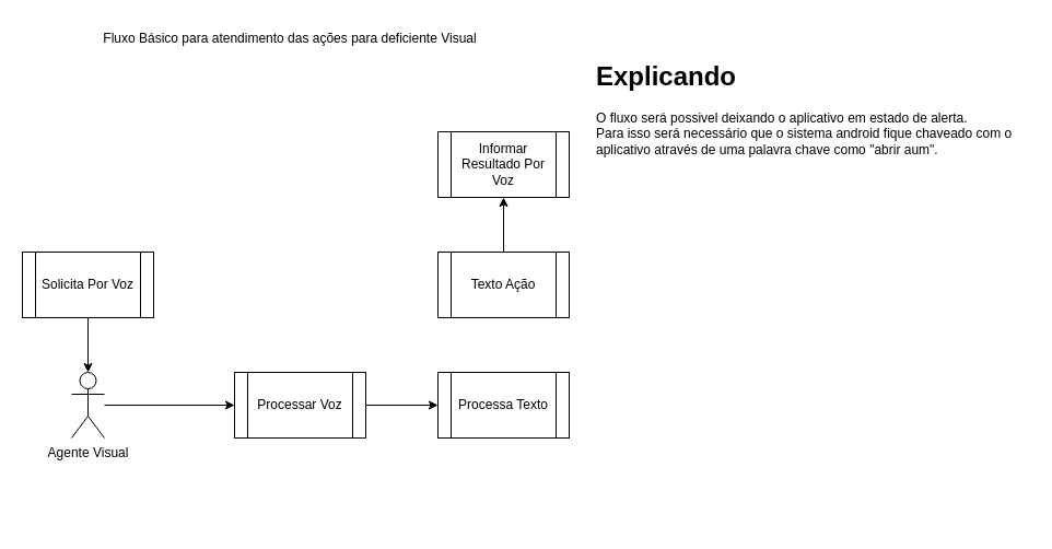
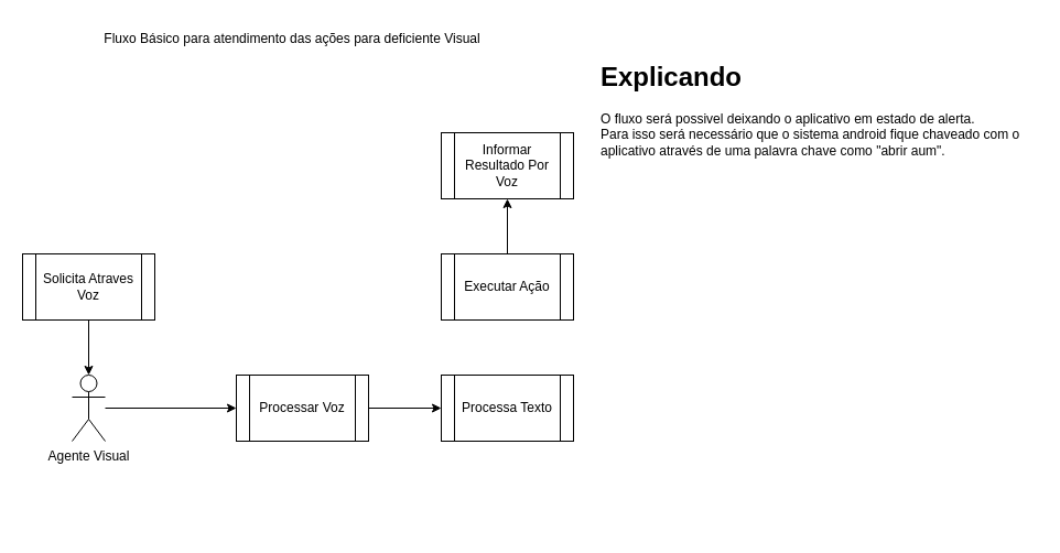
  <mxCell id="0" />
  <mxCell id="1" parent="0" />
  <mxCell id="2" style="edgeStyle=orthogonalEdgeStyle;rounded=0;orthogonalLoop=1;jettySize=auto;html=1;entryX=0;entryY=0.5;entryDx=0;entryDy=0;" edge="1" parent="1" source="3" target="7"><mxGeometry relative="1" as="geometry" /></mxCell>
  <mxCell id="3" value="Agente Visual" style="shape=umlActor;verticalLabelPosition=bottom;verticalAlign=top;html=1;outlineConnect=0;" vertex="1" parent="1"><mxGeometry x="65" y="340" width="30" height="60" as="geometry" /></mxCell>
  <mxCell id="4" style="edgeStyle=orthogonalEdgeStyle;rounded=0;orthogonalLoop=1;jettySize=auto;html=1;entryX=0.5;entryY=0;entryDx=0;entryDy=0;entryPerimeter=0;" edge="1" parent="1" source="5" target="3"><mxGeometry relative="1" as="geometry" /></mxCell>
- <mxCell id="5" value="Solicita Por Voz" style="shape=process;whiteSpace=wrap;html=1;backgroundOutline=1;" vertex="1" parent="1"><mxGeometry x="20" y="230" width="120" height="60" as="geometry" /></mxCell>
+ <mxCell id="5" value="Solicita Atraves Voz" style="shape=process;whiteSpace=wrap;html=1;backgroundOutline=1;" vertex="1" parent="1"><mxGeometry x="20" y="230" width="120" height="60" as="geometry" /></mxCell>
  <mxCell id="6" style="edgeStyle=orthogonalEdgeStyle;rounded=0;orthogonalLoop=1;jettySize=auto;html=1;entryX=0;entryY=0.5;entryDx=0;entryDy=0;" edge="1" parent="1" source="7" target="8"><mxGeometry relative="1" as="geometry" /></mxCell>
  <mxCell id="7" value="Processar Voz" style="shape=process;whiteSpace=wrap;html=1;backgroundOutline=1;" vertex="1" parent="1"><mxGeometry x="214" y="340" width="120" height="60" as="geometry" /></mxCell>
  <mxCell id="8" value="Processa Texto" style="shape=process;whiteSpace=wrap;html=1;backgroundOutline=1;" vertex="1" parent="1"><mxGeometry x="400" y="340" width="120" height="60" as="geometry" /></mxCell>
  <mxCell id="9" style="edgeStyle=orthogonalEdgeStyle;rounded=0;orthogonalLoop=1;jettySize=auto;html=1;entryX=0.5;entryY=1;entryDx=0;entryDy=0;" edge="1" parent="1" source="10" target="11"><mxGeometry relative="1" as="geometry" /></mxCell>
- <mxCell id="10" value="Texto Ação" style="shape=process;whiteSpace=wrap;html=1;backgroundOutline=1;" vertex="1" parent="1"><mxGeometry x="400" y="230" width="120" height="60" as="geometry" /></mxCell>
+ <mxCell id="10" value="Executar Ação" style="shape=process;whiteSpace=wrap;html=1;backgroundOutline=1;" vertex="1" parent="1"><mxGeometry x="400" y="230" width="120" height="60" as="geometry" /></mxCell>
  <mxCell id="11" value="Informar Resultado Por Voz" style="shape=process;whiteSpace=wrap;html=1;backgroundOutline=1;" vertex="1" parent="1"><mxGeometry x="400" y="120" width="120" height="60" as="geometry" /></mxCell>
  <mxCell id="12" value="Fluxo Básico para atendimento das ações para deficiente Visual" style="text;html=1;strokeColor=none;fillColor=none;align=center;verticalAlign=middle;whiteSpace=wrap;rounded=0;" vertex="1" parent="1"><mxGeometry x="90" y="20" width="350" height="30" as="geometry" /></mxCell>
  <mxCell id="13" value="&lt;h1&gt;Explicando&lt;/h1&gt;&lt;div&gt;O fluxo será possivel deixando o aplicativo em estado de alerta.&lt;/div&gt;&lt;div&gt;Para isso será necessário que o sistema android fique chaveado com o aplicativo através de uma palavra chave como &quot;abrir aum&quot;.&lt;/div&gt;&lt;div&gt;&lt;br&gt;&lt;/div&gt;&lt;div&gt;&lt;br&gt;&lt;/div&gt;&lt;div&gt;&lt;br&gt;&lt;/div&gt;" style="text;html=1;strokeColor=none;fillColor=none;spacing=5;spacingTop=-20;whiteSpace=wrap;overflow=hidden;rounded=0;" vertex="1" parent="1"><mxGeometry x="540" y="50" width="400" height="430" as="geometry" /></mxCell>
